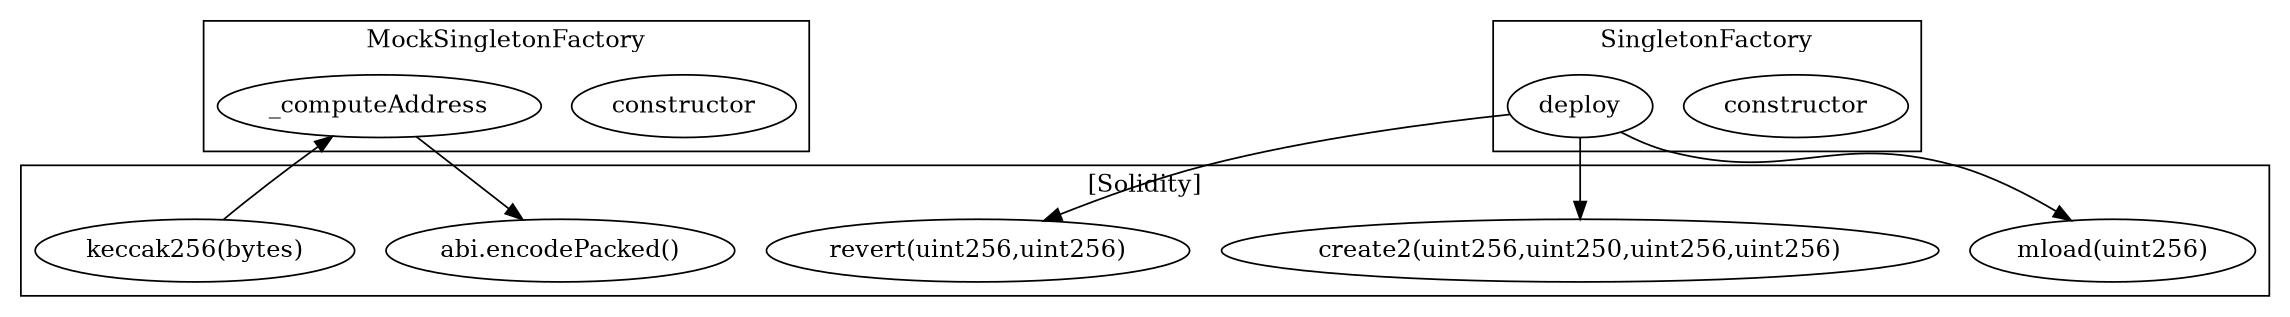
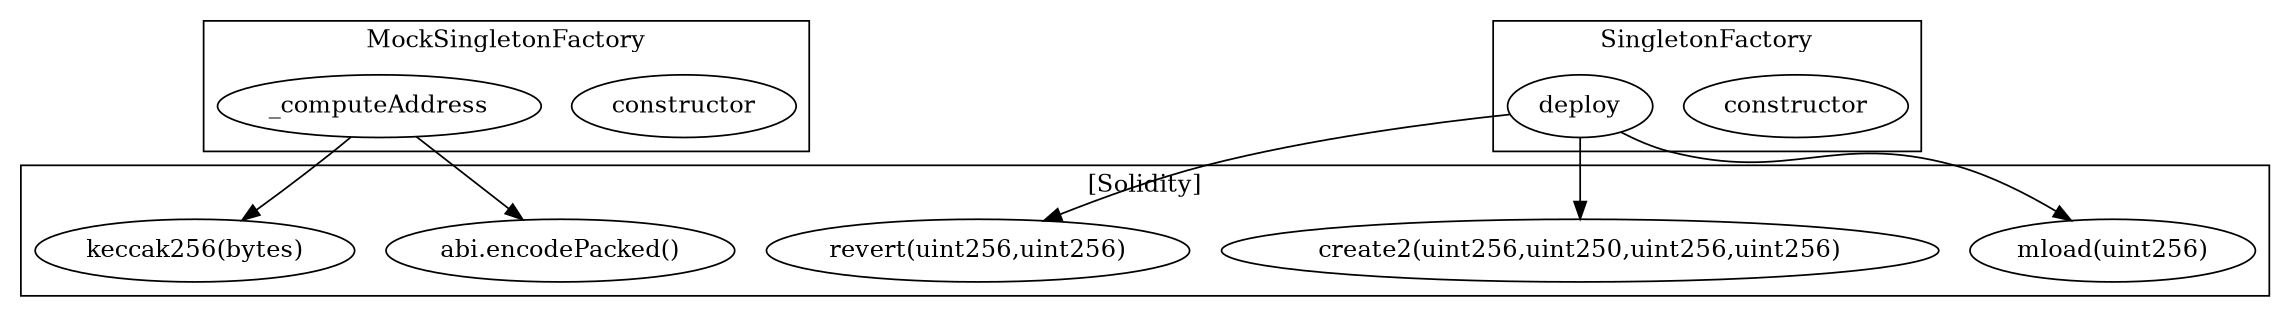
  strict digraph {
    n1 [label=constructor]
    n2 [label=_computeAddress]
    n3 [label=constructor]
    n4 [label=deploy]
    "abi.encodePacked()"
    "keccak256(bytes)"
    "revert(uint256,uint256)"
    "mload(uint256)"
    n9 [label="create2(uint256,uint250,uint256,uint256)"]
    subgraph cluster_1 {
      label=MockSingletonFactory
      n1
      n2
    }
    subgraph cluster_2 {
      label=SingletonFactory
      n3
      n4
    }
    subgraph cluster_3 {
      label="[Solidity]"
      "abi.encodePacked()"
      "keccak256(bytes)"
      "revert(uint256,uint256)"
      "mload(uint256)"
      n9
    }
    n2 -> "abi.encodePacked()"
-   "keccak256(bytes)" -> n2
+   n2 -> "keccak256(bytes)"
    n4 -> "revert(uint256,uint256)"
    n4 -> "mload(uint256)"
    n4 -> n9
  }
